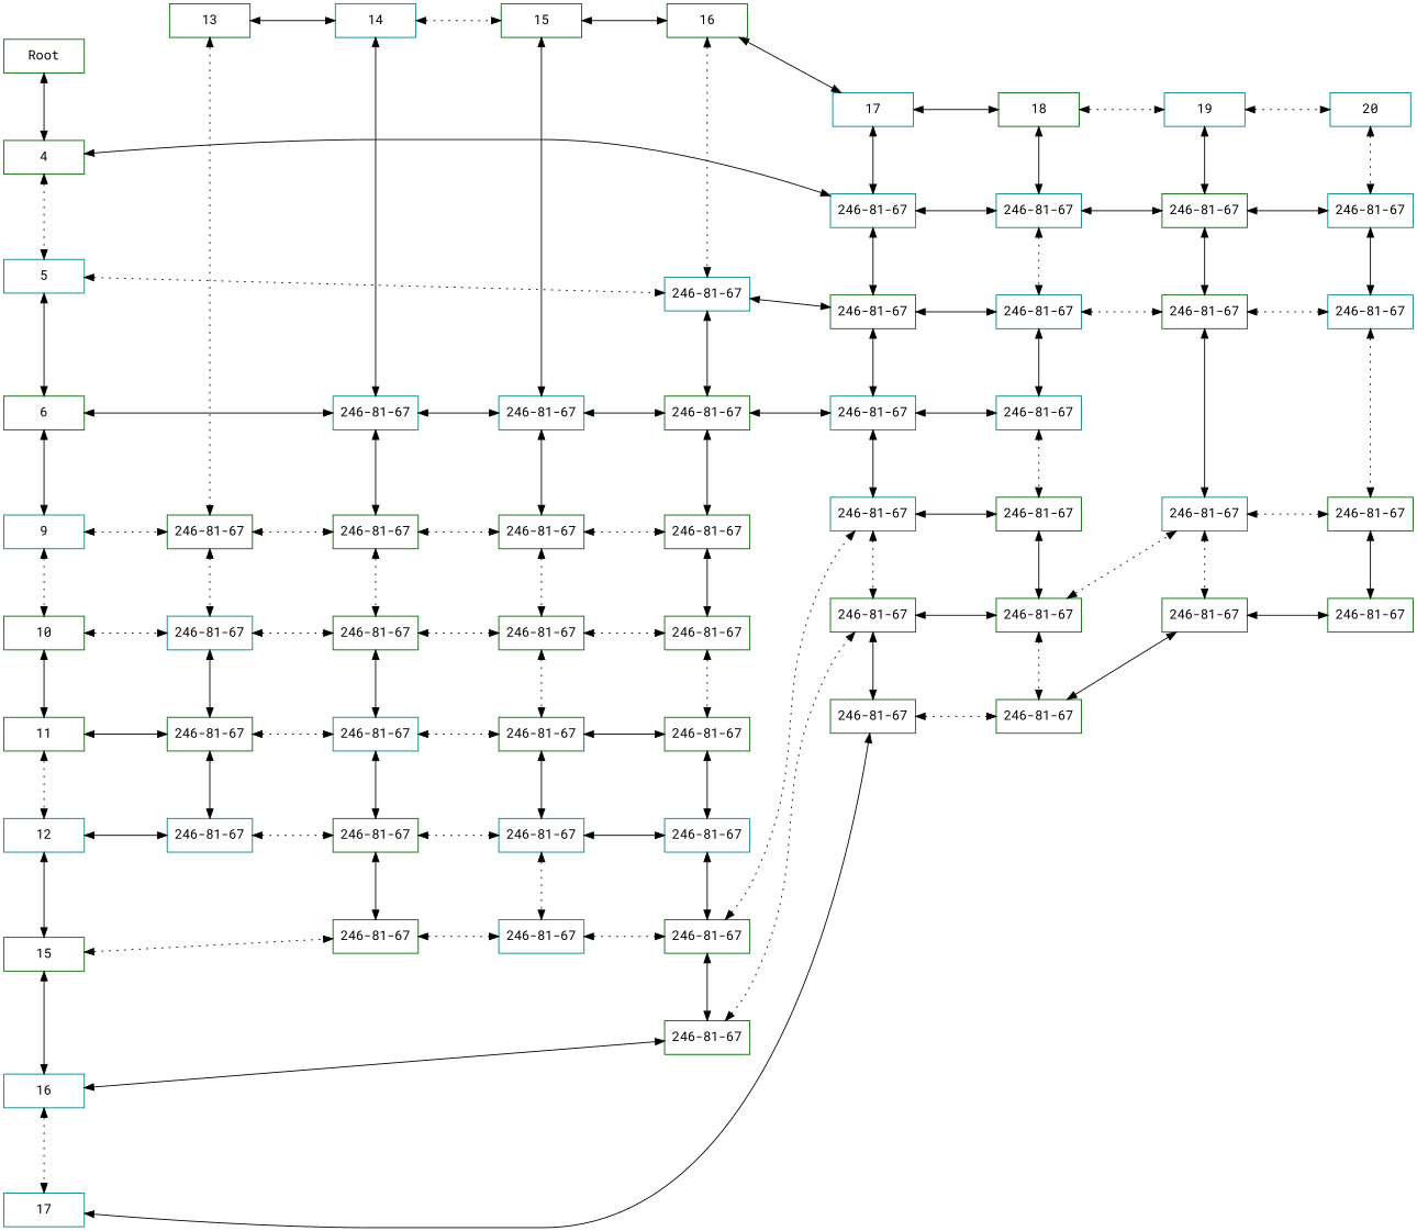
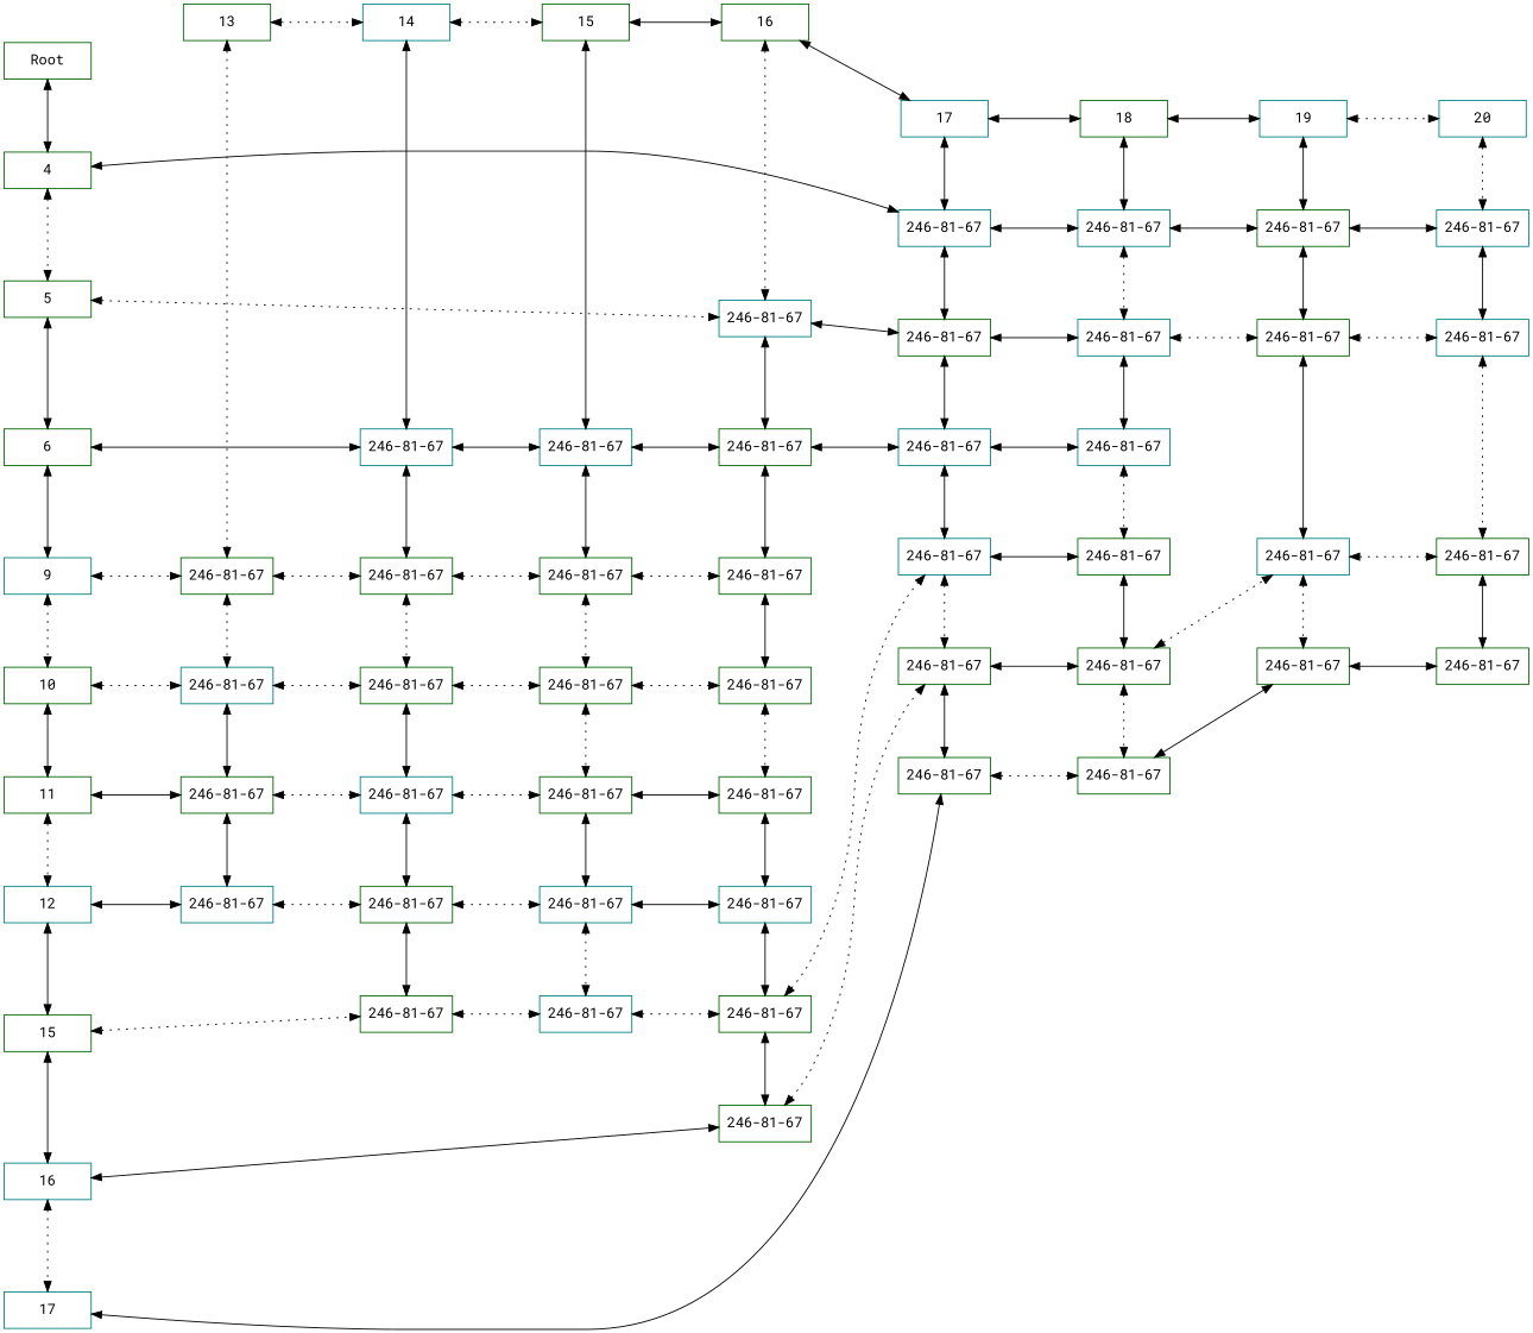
  digraph {
    fontname="Roboto Mono"
    nodesep=1
    rankdir=LR
    ranksep="1.2 equally"
    node [color=darkgreen fontname="Roboto Mono" shape=rectangle]
    edge [dir=both fontname="Roboto Mono" style=solid]
    n1 [height=0.5 label=Root width=1.2]
    n2 [height=0.5 label=4 width=1.2]
-   n3 [color=teal height=0.5 label=5 width=1.2]
+   n3 [height=0.5 label=5 width=1.2]
    n4 [height=0.5 label=6 width=1.2]
    n5 [color=teal height=0.5 label=9 width=1.2]
    n6 [height=0.5 label=10 width=1.2]
    n7 [height=0.5 label=11 width=1.2]
    n8 [color=teal height=0.5 label=12 width=1.2]
    n9 [height=0.5 label=15 width=1.2]
    n10 [color=teal height=0.5 label=16 width=1.2]
    n11 [color=teal height=0.5 label=17 width=1.2]
    n12 [height=0.5 label=13 width=1.2]
    n13 [height=0.5 label="246-81-67" width=1.2]
    n14 [color=teal height=0.5 label="246-81-67" width=1.2]
    n15 [height=0.5 label="246-81-67" width=1.2]
    n16 [color=teal height=0.5 label="246-81-67" width=1.2]
    n17 [color=teal height=0.5 label=14 width=1.2]
    n18 [color=teal height=0.5 label="246-81-67" width=1.2]
    n19 [height=0.5 label="246-81-67" width=1.2]
    n20 [height=0.5 label="246-81-67" width=1.2]
    n21 [color=teal height=0.5 label="246-81-67" width=1.2]
    n22 [height=0.5 label="246-81-67" width=1.2]
    n23 [height=0.5 label="246-81-67" width=1.2]
    n24 [height=0.5 label=15 width=1.2]
    n25 [color=teal height=0.5 label="246-81-67" width=1.2]
    n26 [height=0.5 label="246-81-67" width=1.2]
    n27 [height=0.5 label="246-81-67" width=1.2]
    n28 [height=0.5 label="246-81-67" width=1.2]
    n29 [color=teal height=0.5 label="246-81-67" width=1.2]
    n30 [color=teal height=0.5 label="246-81-67" width=1.2]
    n31 [height=0.5 label=16 width=1.2]
    n32 [color=teal height=0.5 label="246-81-67" width=1.2]
    n33 [height=0.5 label="246-81-67" width=1.2]
    n34 [height=0.5 label="246-81-67" width=1.2]
    n35 [height=0.5 label="246-81-67" width=1.2]
    n36 [height=0.5 label="246-81-67" width=1.2]
    n37 [color=teal height=0.5 label="246-81-67" width=1.2]
    n38 [height=0.5 label="246-81-67" width=1.2]
    n39 [height=0.5 label="246-81-67" width=1.2]
    n40 [color=teal height=0.5 label=17 width=1.2]
    n41 [color=teal height=0.5 label="246-81-67" width=1.2]
    n42 [height=0.5 label="246-81-67" width=1.2]
    n43 [color=teal height=0.5 label="246-81-67" width=1.2]
    n44 [color=teal height=0.5 label="246-81-67" width=1.2]
    n45 [height=0.5 label="246-81-67" width=1.2]
    n46 [height=0.5 label="246-81-67" width=1.2]
    n47 [height=0.5 label=18 width=1.2]
    n48 [color=teal height=0.5 label="246-81-67" width=1.2]
    n49 [color=teal height=0.5 label="246-81-67" width=1.2]
    n50 [color=teal height=0.5 label="246-81-67" width=1.2]
    n51 [height=0.5 label="246-81-67" width=1.2]
    n52 [height=0.5 label="246-81-67" width=1.2]
    n53 [height=0.5 label="246-81-67" width=1.2]
    n54 [color=teal height=0.5 label=19 width=1.2]
    n55 [height=0.5 label="246-81-67" width=1.2]
    n56 [height=0.5 label="246-81-67" width=1.2]
    n57 [color=teal height=0.5 label="246-81-67" width=1.2]
    n58 [height=0.5 label="246-81-67" width=1.2]
    n59 [color=teal height=0.5 label=20 width=1.2]
    n60 [color=teal height=0.5 label="246-81-67" width=1.2]
    n61 [color=teal height=0.5 label="246-81-67" width=1.2]
    n62 [height=0.5 label="246-81-67" width=1.2]
    n63 [height=0.5 label="246-81-67" width=1.2]
    subgraph sub_1 {
      rank=same
      n1
      n2
      n3
      n4
      n5
      n6
      n7
      n8
      n9
      n10
      n11
    }
    subgraph sub_2 {
      rank=same
      n12
      n13
      n14
      n15
      n16
    }
    subgraph sub_3 {
      rank=same
      n17
      n18
      n19
      n20
      n21
      n22
      n23
    }
    subgraph sub_4 {
      rank=same
      n24
      n25
      n26
      n27
      n28
      n29
      n30
    }
    subgraph sub_5 {
      rank=same
      n31
      n32
      n33
      n34
      n35
      n36
      n37
      n38
      n39
    }
    subgraph sub_6 {
      rank=same
      n40
      n41
      n42
      n43
      n44
      n45
      n46
    }
    subgraph sub_7 {
      rank=same
      n47
      n48
      n49
      n50
      n51
      n52
      n53
    }
    subgraph sub_8 {
      rank=same
      n54
      n55
      n56
      n57
      n58
    }
    subgraph sub_9 {
      rank=same
      n59
      n60
      n61
      n62
      n63
    }
    n1 -> n2
    n2 -> n3 [style=dotted]
    n2 -> n41
    n3 -> n4
    n3 -> n32 [style=dotted]
    n4 -> n5
    n4 -> n18
    n5 -> n6 [style=dotted]
    n5 -> n13 [style=dotted]
    n6 -> n7
    n6 -> n14 [style=dotted]
    n7 -> n8 [style=dotted]
    n7 -> n15
    n8 -> n9
    n8 -> n16
    n9 -> n10
    n9 -> n23 [style=dotted]
    n10 -> n11 [style=dotted]
    n10 -> n39
    n11 -> n46
    n12 -> n13 [style=dotted]
-   n12 -> n17
+   n12 -> n17 [style=dotted]
    n13 -> n14 [style=dotted]
    n13 -> n19 [style=dotted]
    n14 -> n15
    n14 -> n20 [style=dotted]
    n15 -> n16
    n15 -> n21 [style=dotted]
    n16 -> n22 [style=dotted]
    n17 -> n18
    n17 -> n24 [style=dotted]
    n18 -> n19
    n18 -> n25
    n19 -> n20 [style=dotted]
    n19 -> n26 [style=dotted]
    n20 -> n21
    n20 -> n27 [style=dotted]
    n21 -> n22
    n21 -> n28 [style=dotted]
    n22 -> n23
    n22 -> n29 [style=dotted]
    n23 -> n30 [style=dotted]
    n24 -> n25
    n24 -> n31
    n25 -> n26
    n25 -> n33
    n26 -> n27 [style=dotted]
    n26 -> n34 [style=dotted]
    n27 -> n28 [style=dotted]
    n27 -> n35 [style=dotted]
    n28 -> n29
    n28 -> n36
    n29 -> n30 [style=dotted]
    n29 -> n37
    n30 -> n38 [style=dotted]
    n31 -> n32 [style=dotted]
    n31 -> n40
    n32 -> n33
    n32 -> n42
    n33 -> n34
    n33 -> n43
    n34 -> n35
    n35 -> n36 [style=dotted]
    n36 -> n37
    n37 -> n38
    n38 -> n39
    n38 -> n44 [style=dotted]
    n39 -> n45 [style=dotted]
    n40 -> n41
    n40 -> n47
    n41 -> n42
    n41 -> n48
    n42 -> n43
    n42 -> n49
    n43 -> n44
    n43 -> n50
    n44 -> n45 [style=dotted]
    n44 -> n51
    n45 -> n46
    n45 -> n52
    n46 -> n53 [style=dotted]
    n47 -> n48
-   n47 -> n54 [style=dotted]
+   n47 -> n54
    n48 -> n49 [style=dotted]
    n48 -> n55
    n49 -> n50
    n49 -> n56 [style=dotted]
    n50 -> n51 [style=dotted]
    n51 -> n52
    n52 -> n53 [style=dotted]
    n52 -> n57 [style=dotted]
    n53 -> n58
    n54 -> n55
    n54 -> n59 [style=dotted]
    n55 -> n56
    n55 -> n60
    n56 -> n57
    n56 -> n61 [style=dotted]
    n57 -> n58 [style=dotted]
    n57 -> n62 [style=dotted]
    n58 -> n63
    n59 -> n60 [style=dotted]
    n60 -> n61
    n61 -> n62 [style=dotted]
    n62 -> n63
  }
